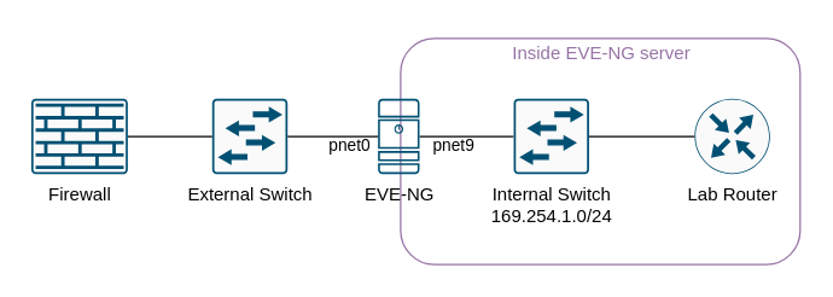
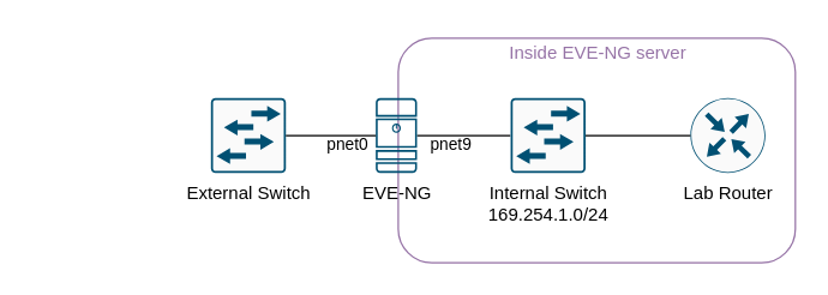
  <mxCell id="0" />
  <mxCell id="1" parent="0" />
  <mxCell id="2" value="" style="rounded=1;whiteSpace=wrap;html=1;fillColor=none;strokeColor=#9673a6;" parent="1" vertex="1"><mxGeometry x="265" y="25" width="265" height="150" as="geometry" /></mxCell>
  <mxCell id="3" style="edgeStyle=orthogonalEdgeStyle;rounded=0;orthogonalLoop=1;jettySize=auto;html=1;entryX=0;entryY=0.5;entryDx=0;entryDy=0;entryPerimeter=0;endArrow=none;endFill=0;" parent="1" source="5" target="9" edge="1"><mxGeometry relative="1" as="geometry" /></mxCell>
  <mxCell id="4" value="pnet9" style="edgeLabel;html=1;align=center;verticalAlign=middle;resizable=0;points=[];labelBackgroundColor=none;" parent="3" vertex="1" connectable="0"><mxGeometry x="-0.457" y="-1" relative="1" as="geometry"><mxPoint x="5" y="4" as="offset" /></mxGeometry></mxCell>
  <mxCell id="5" value="EVE-NG" style="sketch=0;points=[[0.015,0.015,0],[0.985,0.015,0],[0.985,0.985,0],[0.015,0.985,0],[0.25,0,0],[0.5,0,0],[0.75,0,0],[1,0.25,0],[1,0.5,0],[1,0.75,0],[0.75,1,0],[0.5,1,0],[0.25,1,0],[0,0.75,0],[0,0.5,0],[0,0.25,0]];verticalLabelPosition=bottom;html=1;verticalAlign=top;aspect=fixed;align=center;pointerEvents=1;shape=mxgraph.cisco19.server;fillColor=#005073;strokeColor=none;" parent="1" vertex="1"><mxGeometry x="250" y="65" width="27.5" height="50" as="geometry" /></mxCell>
  <mxCell id="6" value="External Switch" style="sketch=0;points=[[0.015,0.015,0],[0.985,0.015,0],[0.985,0.985,0],[0.015,0.985,0],[0.25,0,0],[0.5,0,0],[0.75,0,0],[1,0.25,0],[1,0.5,0],[1,0.75,0],[0.75,1,0],[0.5,1,0],[0.25,1,0],[0,0.75,0],[0,0.5,0],[0,0.25,0]];verticalLabelPosition=bottom;html=1;verticalAlign=top;aspect=fixed;align=center;pointerEvents=1;shape=mxgraph.cisco19.rect;prIcon=l2_switch;fillColor=#FAFAFA;strokeColor=#005073;" parent="1" vertex="1"><mxGeometry x="140" y="65" width="50" height="50" as="geometry" /></mxCell>
  <mxCell id="7" style="edgeStyle=orthogonalEdgeStyle;rounded=0;orthogonalLoop=1;jettySize=auto;html=1;entryX=0;entryY=0.5;entryDx=0;entryDy=0;entryPerimeter=0;endArrow=none;endFill=0;" parent="1" source="6" target="5" edge="1"><mxGeometry relative="1" as="geometry" /></mxCell>
  <mxCell id="8" value="pnet0" style="edgeLabel;html=1;align=center;verticalAlign=middle;resizable=0;points=[];labelBackgroundColor=none;" parent="7" vertex="1" connectable="0"><mxGeometry x="0.197" y="1" relative="1" as="geometry"><mxPoint x="4" y="6" as="offset" /></mxGeometry></mxCell>
  <mxCell id="9" value="Internal Switch&lt;br&gt;169.254.1.0/24" style="sketch=0;points=[[0.015,0.015,0],[0.985,0.015,0],[0.985,0.985,0],[0.015,0.985,0],[0.25,0,0],[0.5,0,0],[0.75,0,0],[1,0.25,0],[1,0.5,0],[1,0.75,0],[0.75,1,0],[0.5,1,0],[0.25,1,0],[0,0.75,0],[0,0.5,0],[0,0.25,0]];verticalLabelPosition=bottom;html=1;verticalAlign=top;aspect=fixed;align=center;pointerEvents=1;shape=mxgraph.cisco19.rect;prIcon=l2_switch;fillColor=#FAFAFA;strokeColor=#005073;" parent="1" vertex="1"><mxGeometry x="340" y="65" width="50" height="50" as="geometry" /></mxCell>
  <mxCell id="10" value="Lab Router" style="sketch=0;points=[[0.5,0,0],[1,0.5,0],[0.5,1,0],[0,0.5,0],[0.145,0.145,0],[0.856,0.145,0],[0.855,0.856,0],[0.145,0.855,0]];verticalLabelPosition=bottom;html=1;verticalAlign=top;aspect=fixed;align=center;pointerEvents=1;shape=mxgraph.cisco19.rect;prIcon=router;fillColor=#FAFAFA;strokeColor=#005073;" parent="1" vertex="1"><mxGeometry x="460" y="65" width="50" height="50" as="geometry" /></mxCell>
  <mxCell id="11" style="edgeStyle=orthogonalEdgeStyle;rounded=0;orthogonalLoop=1;jettySize=auto;html=1;exitX=1;exitY=0.5;exitDx=0;exitDy=0;exitPerimeter=0;entryX=0;entryY=0.5;entryDx=0;entryDy=0;entryPerimeter=0;endArrow=none;endFill=0;" parent="1" source="9" target="10" edge="1"><mxGeometry relative="1" as="geometry" /></mxCell>
- <mxCell id="12" value="Firewall" style="sketch=0;points=[[0.015,0.015,0],[0.985,0.015,0],[0.985,0.985,0],[0.015,0.985,0],[0.25,0,0],[0.5,0,0],[0.75,0,0],[1,0.25,0],[1,0.5,0],[1,0.75,0],[0.75,1,0],[0.5,1,0],[0.25,1,0],[0,0.75,0],[0,0.5,0],[0,0.25,0]];verticalLabelPosition=bottom;html=1;verticalAlign=top;aspect=fixed;align=center;pointerEvents=1;shape=mxgraph.cisco19.rect;prIcon=firewall;fillColor=#FAFAFA;strokeColor=#005073;" parent="1" vertex="1"><mxGeometry x="20" y="65" width="64" height="50" as="geometry" /></mxCell>
- <mxCell id="13" style="edgeStyle=orthogonalEdgeStyle;rounded=0;orthogonalLoop=1;jettySize=auto;html=1;exitX=0;exitY=0.5;exitDx=0;exitDy=0;exitPerimeter=0;entryX=1;entryY=0.5;entryDx=0;entryDy=0;entryPerimeter=0;endArrow=none;endFill=0;" parent="1" source="6" target="12" edge="1"><mxGeometry relative="1" as="geometry" /></mxCell>
  <mxCell id="14" value="Inside EVE-NG server" style="text;html=1;align=center;verticalAlign=middle;resizable=0;points=[];autosize=1;strokeColor=none;fillColor=none;fontColor=#9673A6;" parent="1" vertex="1"><mxGeometry x="327.5" y="20" width="140" height="30" as="geometry" /></mxCell>
